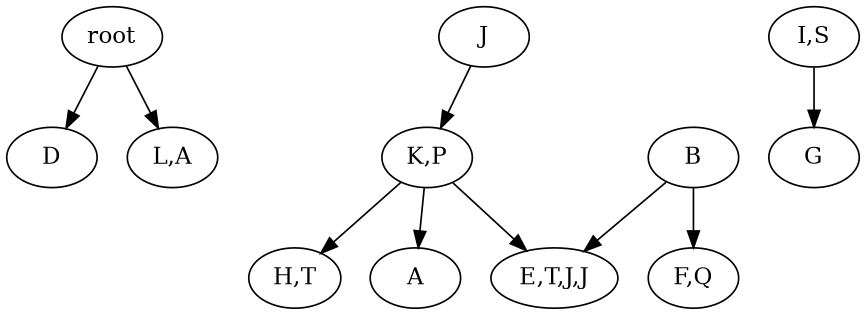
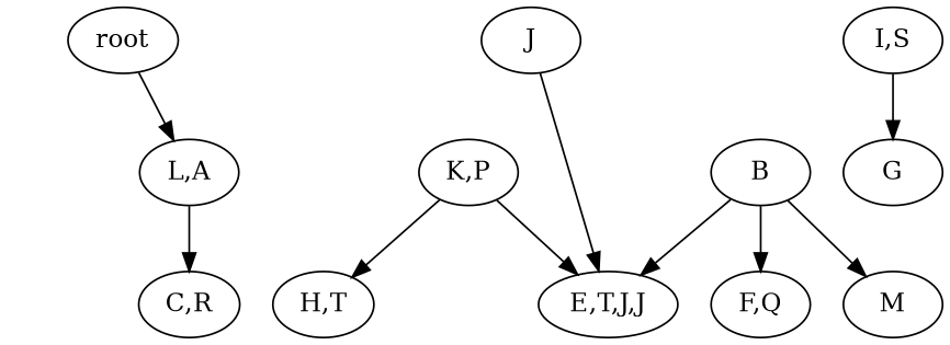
  strict digraph {
    n1 [label=root]
-   n2 [label=D]
    n3 [label="L,A"]
    n4 [label=J]
    n5 [label="K,P"]
    n6 [label="H,T"]
-   n7 [label=A]
    n8 [label="E,T,J,J"]
    n9 [label=B]
    n10 [label="F,Q"]
+   n11 [label=M]
+   n12 [label="C,R"]
    n13 [label="I,S"]
    n14 [label=G]
-   n1 -> n2
    n1 -> n3
-   n4 -> n5
+   n3 -> n12
+   n4 -> n8
    n5 -> n6
-   n5 -> n7
    n5 -> n8
    n9 -> n8
    n9 -> n10
+   n9 -> n11
    n13 -> n14
  }
